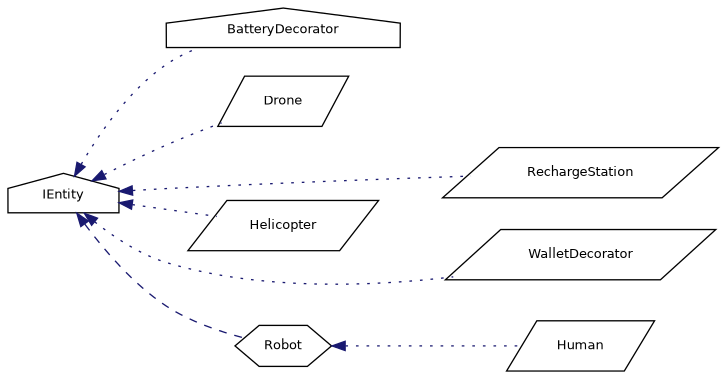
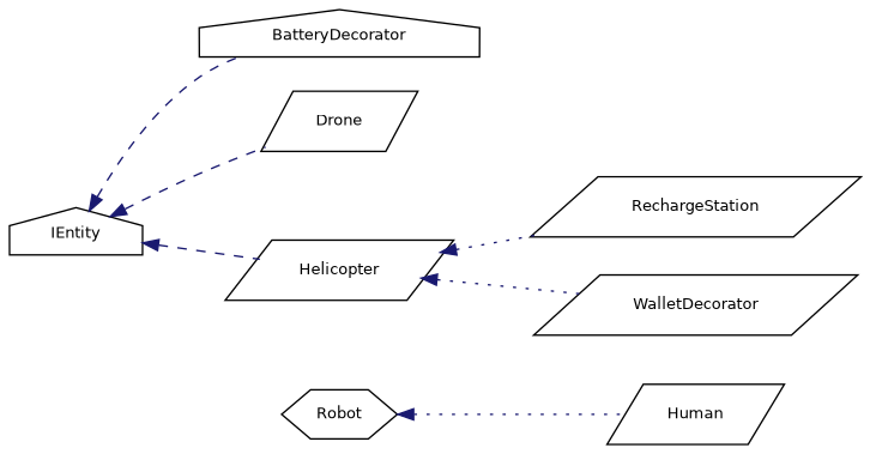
  digraph {
    rankdir=LR
    node [color=black fillcolor=white fontname=Helvetica fontsize=10 shape=parallelogram style=filled]
    edge [color=midnightblue dir=back fontname=Helvetica fontsize=10 labelfontname=Helvetica labelfontsize=10 style=dotted]
    n1 [height=0.2 label=IEntity shape=house width=0.4]
    n2 [height=0.2 label=BatteryDecorator shape=house width=0.4]
    n3 [height=0.2 label=Drone width=0.4]
    n4 [height=0.2 label=Helicopter width=0.4]
    n5 [height=0.2 label=RechargeStation width=0.4]
    n6 [height=0.2 label=Robot shape=hexagon width=0.4]
    n7 [height=0.2 label=WalletDecorator width=0.4]
    n8 [height=0.2 label=Human width=0.4]
-   n1 -> n2
-   n1 -> n3
-   n1 -> n4
-   n1 -> n5
-   n1 -> n6 [style=dashed]
-   n1 -> n7
+   n1 -> n2 [style=dashed]
+   n1 -> n3 [style=dashed]
+   n1 -> n4 [style=dashed]
+   n4 -> n5
+   n4 -> n7
    n6 -> n8
  }
